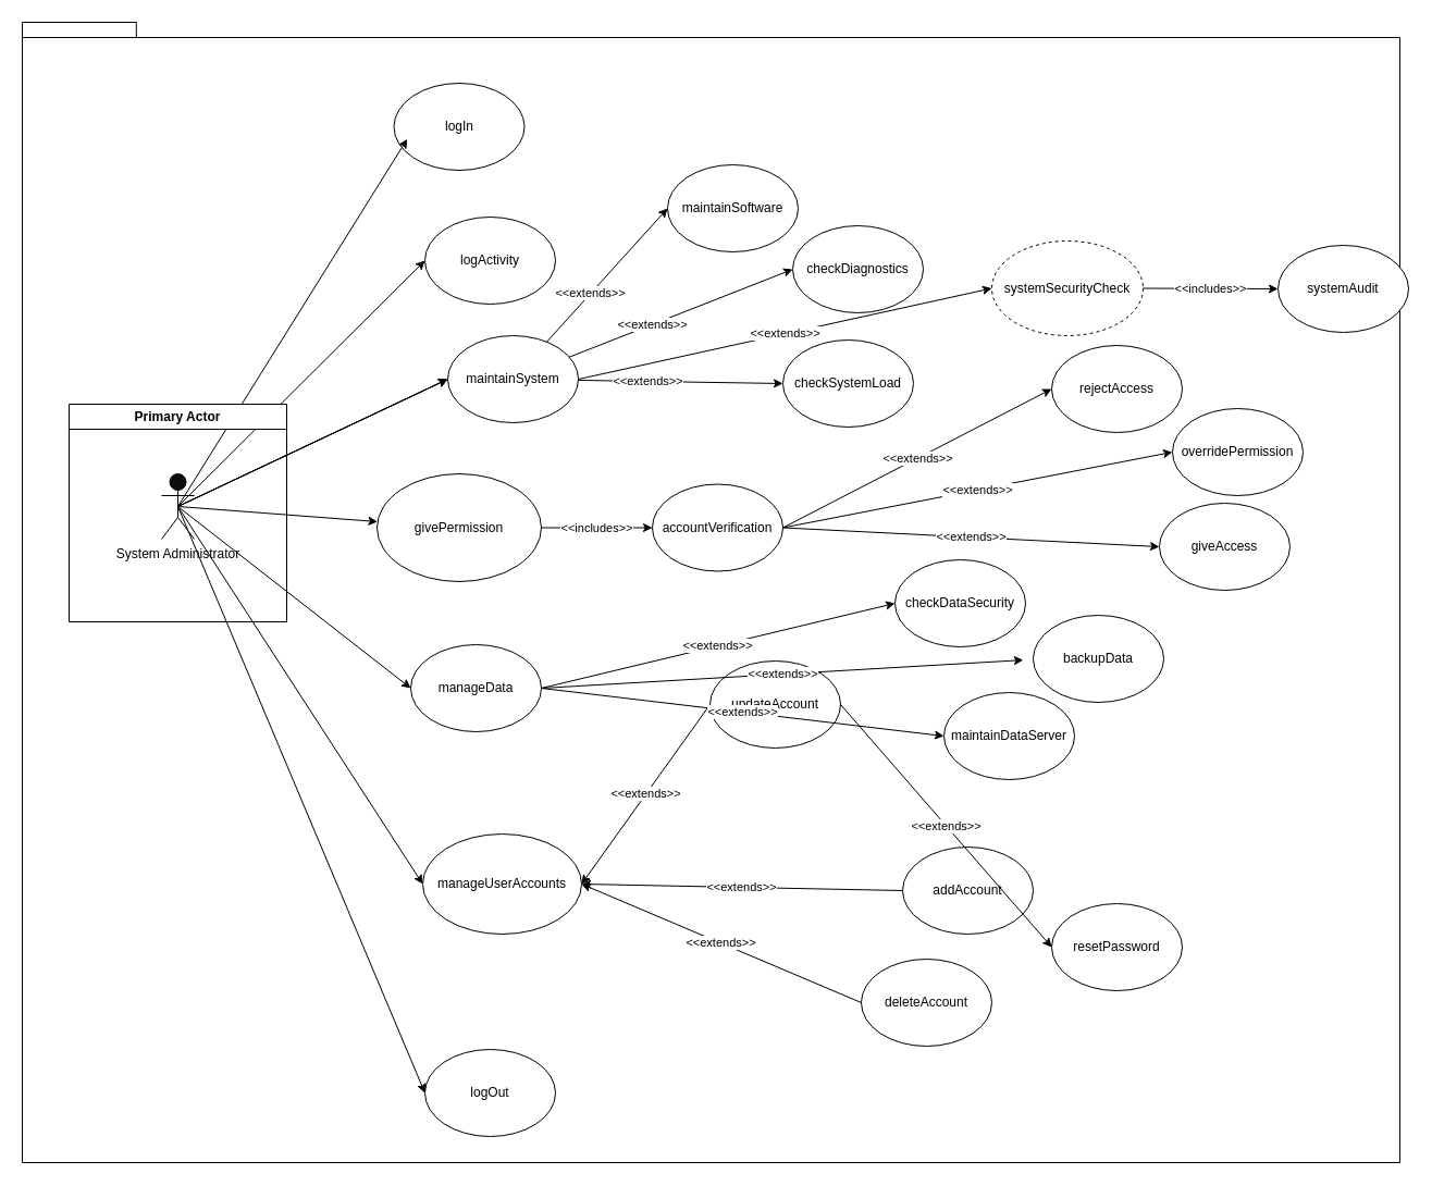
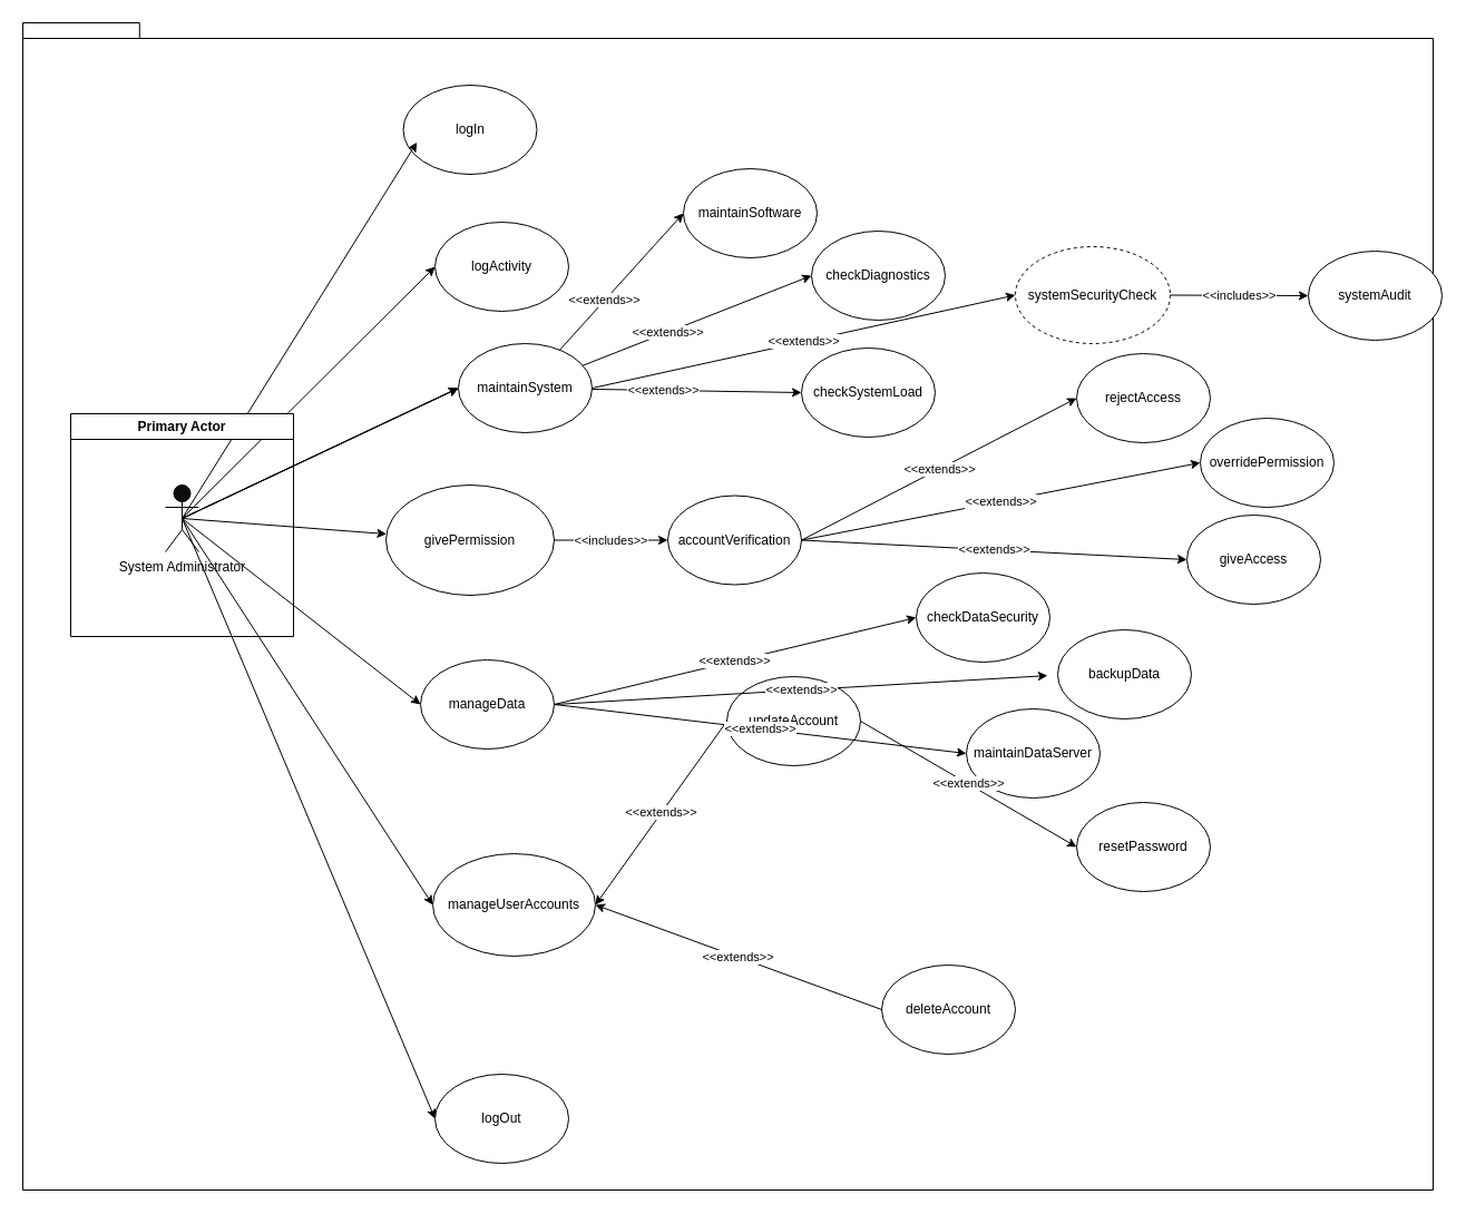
  <mxCell id="0" />
  <mxCell id="1" parent="0" />
  <mxCell id="2" value="" style="shape=folder;fontStyle=1;spacingTop=10;tabWidth=40;tabHeight=14;tabPosition=left;html=1;whiteSpace=wrap;strokeColor=default;fillColor=default;" parent="1" vertex="1"><mxGeometry x="20" y="20" width="1266" height="1048" as="geometry" /></mxCell>
  <mxCell id="3" value="checkSystemLoad" style="ellipse;whiteSpace=wrap;html=1;strokeColor=default;fillColor=default;" parent="1" vertex="1"><mxGeometry x="719" y="312" width="120" height="80" as="geometry" /></mxCell>
  <mxCell id="4" value="maintainSoftware" style="ellipse;whiteSpace=wrap;html=1;strokeColor=default;fillColor=default;" parent="1" vertex="1"><mxGeometry x="613" y="151" width="120" height="80" as="geometry" /></mxCell>
  <mxCell id="5" value="manageUserAccounts" style="ellipse;whiteSpace=wrap;html=1;strokeColor=default;fillColor=default;" parent="1" vertex="1"><mxGeometry x="388" y="766" width="146" height="92" as="geometry" /></mxCell>
- <mxCell id="6" value="addAccount" style="ellipse;whiteSpace=wrap;html=1;strokeColor=default;fillColor=default;" parent="1" vertex="1"><mxGeometry x="829" y="778" width="120" height="80" as="geometry" /></mxCell>
  <mxCell id="7" value="updateAccount" style="ellipse;whiteSpace=wrap;html=1;strokeColor=default;fillColor=default;" parent="1" vertex="1"><mxGeometry x="652" y="607" width="120" height="80" as="geometry" /></mxCell>
- <mxCell id="8" value="deleteAccount" style="ellipse;whiteSpace=wrap;html=1;strokeColor=default;fillColor=default;" parent="1" vertex="1"><mxGeometry x="791" y="881" width="120" height="80" as="geometry" /></mxCell>
+ <mxCell id="8" value="deleteAccount" style="ellipse;whiteSpace=wrap;html=1;strokeColor=default;fillColor=default;" parent="1" vertex="1"><mxGeometry x="791" y="866" width="120" height="80" as="geometry" /></mxCell>
  <mxCell id="9" value="checkDiagnostics" style="ellipse;whiteSpace=wrap;html=1;strokeColor=default;fillColor=default;" parent="1" vertex="1"><mxGeometry x="728" y="207" width="120" height="80" as="geometry" /></mxCell>
  <mxCell id="10" value="manageData" style="ellipse;whiteSpace=wrap;html=1;strokeColor=default;fillColor=default;" parent="1" vertex="1"><mxGeometry x="377" y="592" width="120" height="80" as="geometry" /></mxCell>
  <mxCell id="11" value="logIn" style="ellipse;whiteSpace=wrap;html=1;strokeColor=default;fillColor=default;" parent="1" vertex="1"><mxGeometry x="361.5" y="76" width="120" height="80" as="geometry" /></mxCell>
  <mxCell id="12" value="givePermission" style="ellipse;whiteSpace=wrap;html=1;strokeColor=default;fillColor=default;" parent="1" vertex="1"><mxGeometry x="346" y="435" width="151" height="99" as="geometry" /></mxCell>
  <mxCell id="13" value="" style="endArrow=classic;html=1;rounded=0;entryX=0.102;entryY=0.641;entryDx=0;entryDy=0;entryPerimeter=0;exitX=0.5;exitY=0.5;exitDx=0;exitDy=0;exitPerimeter=0;strokeColor=default;fillColor=default;" parent="1" source="52" target="11" edge="1"><mxGeometry width="50" height="50" relative="1" as="geometry"><mxPoint x="939" y="585" as="sourcePoint" /><mxPoint x="989" y="535" as="targetPoint" /></mxGeometry></mxCell>
  <mxCell id="14" value="&amp;lt;&amp;lt;extends&amp;gt;&amp;gt;" style="endArrow=classic;html=1;rounded=0;exitX=0.5;exitY=0.5;exitDx=0;exitDy=0;exitPerimeter=0;entryX=0;entryY=0.5;entryDx=0;entryDy=0;strokeColor=default;fillColor=default;" parent="1" source="37" target="3" edge="1"><mxGeometry width="50" height="50" relative="1" as="geometry"><mxPoint x="230" y="467" as="sourcePoint" /><mxPoint x="280" y="417" as="targetPoint" /></mxGeometry></mxCell>
  <mxCell id="15" value="" style="endArrow=classic;html=1;rounded=0;exitX=0.5;exitY=0.5;exitDx=0;exitDy=0;exitPerimeter=0;strokeColor=default;fillColor=default;" parent="1" source="52" target="12" edge="1"><mxGeometry width="50" height="50" relative="1" as="geometry"><mxPoint x="179" y="472" as="sourcePoint" /><mxPoint x="240" y="627" as="targetPoint" /></mxGeometry></mxCell>
  <mxCell id="16" value="&amp;lt;&amp;lt;extends&amp;gt;&amp;gt;" style="endArrow=classic;html=1;rounded=0;entryX=0;entryY=0.5;entryDx=0;entryDy=0;exitX=0.5;exitY=0.5;exitDx=0;exitDy=0;exitPerimeter=0;strokeColor=default;fillColor=default;" parent="1" source="37" target="4" edge="1"><mxGeometry width="50" height="50" relative="1" as="geometry"><mxPoint x="189" y="482" as="sourcePoint" /><mxPoint x="272" y="624" as="targetPoint" /></mxGeometry></mxCell>
  <mxCell id="17" value="&amp;lt;&amp;lt;extends&amp;gt;&amp;gt;" style="endArrow=classic;html=1;rounded=0;exitX=0.5;exitY=0.5;exitDx=0;exitDy=0;exitPerimeter=0;entryX=0;entryY=0.5;entryDx=0;entryDy=0;strokeColor=default;fillColor=default;" parent="1" source="37" target="9" edge="1"><mxGeometry width="50" height="50" relative="1" as="geometry"><mxPoint x="199" y="492" as="sourcePoint" /><mxPoint x="282" y="634" as="targetPoint" /></mxGeometry></mxCell>
  <mxCell id="18" value="" style="endArrow=classic;html=1;rounded=0;exitX=0.5;exitY=0.5;exitDx=0;exitDy=0;exitPerimeter=0;entryX=0;entryY=0.5;entryDx=0;entryDy=0;strokeColor=default;fillColor=default;" parent="1" source="52" target="10" edge="1"><mxGeometry width="50" height="50" relative="1" as="geometry"><mxPoint x="209" y="502" as="sourcePoint" /><mxPoint x="292" y="644" as="targetPoint" /></mxGeometry></mxCell>
  <mxCell id="19" value="" style="endArrow=classic;html=1;rounded=0;exitX=0.5;exitY=0.5;exitDx=0;exitDy=0;exitPerimeter=0;entryX=0;entryY=0.5;entryDx=0;entryDy=0;strokeColor=default;fillColor=default;" parent="1" source="52" target="5" edge="1"><mxGeometry width="50" height="50" relative="1" as="geometry"><mxPoint x="219" y="512" as="sourcePoint" /><mxPoint x="302" y="654" as="targetPoint" /></mxGeometry></mxCell>
  <mxCell id="20" value="&amp;lt;&amp;lt;extends&amp;gt;&amp;gt;" style="endArrow=classic;html=1;rounded=0;exitX=0;exitY=0.5;exitDx=0;exitDy=0;entryX=1;entryY=0.5;entryDx=0;entryDy=0;strokeColor=default;fillColor=default;" parent="1" source="7" target="5" edge="1"><mxGeometry width="50" height="50" relative="1" as="geometry"><mxPoint x="867" y="745" as="sourcePoint" /><mxPoint x="917" y="695" as="targetPoint" /></mxGeometry></mxCell>
- <mxCell id="21" value="&amp;lt;&amp;lt;extends&amp;gt;&amp;gt;" style="endArrow=classic;html=1;rounded=0;exitX=0;exitY=0.5;exitDx=0;exitDy=0;entryX=1;entryY=0.5;entryDx=0;entryDy=0;strokeColor=default;fillColor=default;" parent="1" source="6" target="5" edge="1"><mxGeometry width="50" height="50" relative="1" as="geometry"><mxPoint x="635" y="665" as="sourcePoint" /><mxPoint x="533" y="752" as="targetPoint" /></mxGeometry></mxCell>
  <mxCell id="22" value="&amp;lt;&amp;lt;extends&amp;gt;&amp;gt;" style="endArrow=classic;html=1;rounded=0;exitX=0;exitY=0.5;exitDx=0;exitDy=0;entryX=1;entryY=0.5;entryDx=0;entryDy=0;strokeColor=default;fillColor=default;" parent="1" source="8" target="5" edge="1"><mxGeometry width="50" height="50" relative="1" as="geometry"><mxPoint x="641" y="811" as="sourcePoint" /><mxPoint x="533" y="752" as="targetPoint" /></mxGeometry></mxCell>
  <mxCell id="23" value="backupData" style="ellipse;whiteSpace=wrap;html=1;strokeColor=default;fillColor=default;" parent="1" vertex="1"><mxGeometry x="949" y="565" width="120" height="80" as="geometry" /></mxCell>
  <mxCell id="24" value="maintainDataServer" style="ellipse;whiteSpace=wrap;html=1;strokeColor=default;fillColor=default;" parent="1" vertex="1"><mxGeometry x="867" y="636" width="120" height="80" as="geometry" /></mxCell>
  <mxCell id="25" value="checkDataSecurity" style="ellipse;whiteSpace=wrap;html=1;strokeColor=default;fillColor=default;" parent="1" vertex="1"><mxGeometry x="822" y="514" width="120" height="80" as="geometry" /></mxCell>
  <mxCell id="26" value="logOut" style="ellipse;whiteSpace=wrap;html=1;strokeColor=default;fillColor=default;" parent="1" vertex="1"><mxGeometry x="390" y="964" width="120" height="80" as="geometry" /></mxCell>
  <mxCell id="27" value="accountVerification" style="ellipse;whiteSpace=wrap;html=1;strokeColor=default;fillColor=default;" parent="1" vertex="1"><mxGeometry x="599" y="444.5" width="120" height="80" as="geometry" /></mxCell>
  <mxCell id="28" value="giveAccess" style="ellipse;whiteSpace=wrap;html=1;strokeColor=default;fillColor=default;" parent="1" vertex="1"><mxGeometry x="1065" y="462" width="120" height="80" as="geometry" /></mxCell>
  <mxCell id="29" value="rejectAccess" style="ellipse;whiteSpace=wrap;html=1;strokeColor=default;fillColor=default;" parent="1" vertex="1"><mxGeometry x="966" y="317" width="120" height="80" as="geometry" /></mxCell>
  <mxCell id="30" value="&amp;lt;&amp;lt;includes&amp;gt;&amp;gt;" style="endArrow=classic;html=1;rounded=0;exitX=1;exitY=0.5;exitDx=0;exitDy=0;entryX=0;entryY=0.5;entryDx=0;entryDy=0;strokeColor=default;fillColor=default;" parent="1" source="12" target="27" edge="1"><mxGeometry width="50" height="50" relative="1" as="geometry"><mxPoint x="456" y="454" as="sourcePoint" /><mxPoint x="506" y="404" as="targetPoint" /></mxGeometry></mxCell>
  <mxCell id="31" value="&amp;lt;&amp;lt;extends&amp;gt;&amp;gt;" style="endArrow=classic;html=1;rounded=0;exitX=1;exitY=0.5;exitDx=0;exitDy=0;entryX=0;entryY=0.5;entryDx=0;entryDy=0;strokeColor=default;fillColor=default;" parent="1" source="27" target="29" edge="1"><mxGeometry width="50" height="50" relative="1" as="geometry"><mxPoint x="746" y="407" as="sourcePoint" /><mxPoint x="796" y="357" as="targetPoint" /></mxGeometry></mxCell>
  <mxCell id="32" value="&amp;lt;&amp;lt;extends&amp;gt;&amp;gt;" style="endArrow=classic;html=1;rounded=0;exitX=1;exitY=0.5;exitDx=0;exitDy=0;entryX=0;entryY=0.5;entryDx=0;entryDy=0;strokeColor=default;fillColor=default;" parent="1" source="27" target="28" edge="1"><mxGeometry width="50" height="50" relative="1" as="geometry"><mxPoint x="706" y="410" as="sourcePoint" /><mxPoint x="889" y="354" as="targetPoint" /></mxGeometry></mxCell>
  <mxCell id="33" value="" style="endArrow=classic;html=1;rounded=0;entryX=0;entryY=0.5;entryDx=0;entryDy=0;exitX=0.5;exitY=0.5;exitDx=0;exitDy=0;exitPerimeter=0;strokeColor=default;fillColor=default;" parent="1" source="52" target="26" edge="1"><mxGeometry width="50" height="50" relative="1" as="geometry"><mxPoint x="106" y="708" as="sourcePoint" /><mxPoint x="156" y="658" as="targetPoint" /></mxGeometry></mxCell>
  <mxCell id="34" value="" style="endArrow=classic;html=1;rounded=0;entryX=0;entryY=0.5;entryDx=0;entryDy=0;exitX=0.5;exitY=0.5;exitDx=0;exitDy=0;exitPerimeter=0;strokeColor=default;fillColor=default;" parent="1" source="52" target="37" edge="1"><mxGeometry width="50" height="50" relative="1" as="geometry"><mxPoint x="169" y="462" as="sourcePoint" /><mxPoint x="607" y="230" as="targetPoint" /></mxGeometry></mxCell>
  <mxCell id="35" value="" style="endArrow=classic;html=1;rounded=0;exitX=0.5;exitY=0.5;exitDx=0;exitDy=0;exitPerimeter=0;entryX=0;entryY=0.5;entryDx=0;entryDy=0;strokeColor=default;fillColor=default;" parent="1" source="52" target="37" edge="1"><mxGeometry width="50" height="50" relative="1" as="geometry"><mxPoint x="169" y="462" as="sourcePoint" /><mxPoint x="702" y="249" as="targetPoint" /></mxGeometry></mxCell>
  <mxCell id="36" value="" style="endArrow=classic;html=1;rounded=0;exitX=0.5;exitY=0.5;exitDx=0;exitDy=0;exitPerimeter=0;entryX=0;entryY=0.5;entryDx=0;entryDy=0;strokeColor=default;fillColor=default;" parent="1" source="52" target="37" edge="1"><mxGeometry width="50" height="50" relative="1" as="geometry"><mxPoint x="169" y="462" as="sourcePoint" /><mxPoint x="710" y="292" as="targetPoint" /></mxGeometry></mxCell>
  <mxCell id="37" value="maintainSystem" style="ellipse;whiteSpace=wrap;html=1;strokeColor=default;fillColor=default;" parent="1" vertex="1"><mxGeometry x="411" y="308" width="120" height="80" as="geometry" /></mxCell>
  <mxCell id="38" value="&amp;lt;&amp;lt;extends&amp;gt;&amp;gt;" style="endArrow=classic;html=1;rounded=0;exitX=1;exitY=0.5;exitDx=0;exitDy=0;entryX=-0.076;entryY=0.514;entryDx=0;entryDy=0;entryPerimeter=0;strokeColor=default;fillColor=default;" parent="1" source="10" target="23" edge="1"><mxGeometry width="50" height="50" relative="1" as="geometry"><mxPoint x="531" y="585" as="sourcePoint" /><mxPoint x="581" y="535" as="targetPoint" /></mxGeometry></mxCell>
  <mxCell id="39" value="&amp;lt;&amp;lt;extends&amp;gt;&amp;gt;" style="endArrow=classic;html=1;rounded=0;exitX=1;exitY=0.5;exitDx=0;exitDy=0;entryX=0;entryY=0.5;entryDx=0;entryDy=0;strokeColor=default;fillColor=default;" parent="1" source="10" target="24" edge="1"><mxGeometry width="50" height="50" relative="1" as="geometry"><mxPoint x="555" y="683" as="sourcePoint" /><mxPoint x="605" y="633" as="targetPoint" /></mxGeometry></mxCell>
  <mxCell id="40" value="&amp;lt;&amp;lt;extends&amp;gt;&amp;gt;" style="endArrow=classic;html=1;rounded=0;exitX=1;exitY=0.5;exitDx=0;exitDy=0;entryX=0;entryY=0.5;entryDx=0;entryDy=0;strokeColor=default;fillColor=default;" parent="1" source="10" target="25" edge="1"><mxGeometry width="50" height="50" relative="1" as="geometry"><mxPoint x="528" y="573" as="sourcePoint" /><mxPoint x="578" y="523" as="targetPoint" /></mxGeometry></mxCell>
  <mxCell id="41" value="overridePermission" style="ellipse;whiteSpace=wrap;html=1;strokeColor=default;fillColor=default;" parent="1" vertex="1"><mxGeometry x="1077" y="375" width="120" height="80" as="geometry" /></mxCell>
  <mxCell id="42" value="&amp;lt;&amp;lt;extends&amp;gt;&amp;gt;" style="endArrow=classic;html=1;rounded=0;exitX=1;exitY=0.5;exitDx=0;exitDy=0;entryX=0;entryY=0.5;entryDx=0;entryDy=0;strokeColor=default;fillColor=default;" parent="1" source="27" target="41" edge="1"><mxGeometry width="50" height="50" relative="1" as="geometry"><mxPoint x="819" y="439" as="sourcePoint" /><mxPoint x="869" y="389" as="targetPoint" /></mxGeometry></mxCell>
- <mxCell id="43" value="resetPassword" style="ellipse;whiteSpace=wrap;html=1;strokeColor=default;fillColor=default;" parent="1" vertex="1"><mxGeometry x="966" y="830" width="120" height="80" as="geometry" /></mxCell>
+ <mxCell id="43" value="resetPassword" style="ellipse;whiteSpace=wrap;html=1;strokeColor=default;fillColor=default;" parent="1" vertex="1"><mxGeometry x="966" y="720" width="120" height="80" as="geometry" /></mxCell>
  <mxCell id="44" value="&amp;lt;&amp;lt;extends&amp;gt;&amp;gt;" style="endArrow=classic;html=1;rounded=0;exitX=1;exitY=0.5;exitDx=0;exitDy=0;entryX=0;entryY=0.5;entryDx=0;entryDy=0;strokeColor=default;fillColor=default;" parent="1" source="7" target="43" edge="1"><mxGeometry width="50" height="50" relative="1" as="geometry"><mxPoint x="557" y="936" as="sourcePoint" /><mxPoint x="607" y="886" as="targetPoint" /></mxGeometry></mxCell>
  <mxCell id="45" value="systemSecurityCheck" style="ellipse;whiteSpace=wrap;html=1;strokeColor=default;fillColor=default;dashed=1;" parent="1" vertex="1"><mxGeometry x="911" y="221" width="139" height="87" as="geometry" /></mxCell>
  <mxCell id="46" value="&amp;lt;&amp;lt;extends&amp;gt;&amp;gt;" style="endArrow=classic;html=1;rounded=0;exitX=1;exitY=0.5;exitDx=0;exitDy=0;entryX=0;entryY=0.5;entryDx=0;entryDy=0;strokeColor=default;fillColor=default;" parent="1" source="37" target="45" edge="1"><mxGeometry width="50" height="50" relative="1" as="geometry"><mxPoint x="639" y="349" as="sourcePoint" /><mxPoint x="689" y="299" as="targetPoint" /></mxGeometry></mxCell>
  <mxCell id="47" value="systemAudit" style="ellipse;whiteSpace=wrap;html=1;strokeColor=default;fillColor=default;" parent="1" vertex="1"><mxGeometry x="1174" y="225" width="120" height="80" as="geometry" /></mxCell>
  <mxCell id="48" value="&amp;lt;&amp;lt;includes&amp;gt;&amp;gt;" style="endArrow=classic;html=1;rounded=0;exitX=1;exitY=0.5;exitDx=0;exitDy=0;entryX=0;entryY=0.5;entryDx=0;entryDy=0;strokeColor=default;fillColor=default;" parent="1" source="45" target="47" edge="1"><mxGeometry width="50" height="50" relative="1" as="geometry"><mxPoint x="1113" y="217" as="sourcePoint" /><mxPoint x="1163" y="167" as="targetPoint" /></mxGeometry></mxCell>
  <mxCell id="49" value="logActivity" style="ellipse;whiteSpace=wrap;html=1;strokeColor=default;fillColor=default;" parent="1" vertex="1"><mxGeometry x="390" y="199" width="120" height="80" as="geometry" /></mxCell>
  <mxCell id="50" value="" style="endArrow=classic;html=1;rounded=0;entryX=0;entryY=0.5;entryDx=0;entryDy=0;exitX=0.5;exitY=0.5;exitDx=0;exitDy=0;exitPerimeter=0;strokeColor=default;fillColor=default;" parent="1" source="52" target="49" edge="1"><mxGeometry width="50" height="50" relative="1" as="geometry"><mxPoint x="259" y="391" as="sourcePoint" /><mxPoint x="309" y="341" as="targetPoint" /></mxGeometry></mxCell>
  <mxCell id="51" value="Primary Actor" style="swimlane;whiteSpace=wrap;html=1;strokeColor=default;fillColor=default;" vertex="1" parent="1"><mxGeometry x="63" y="371" width="200" height="200" as="geometry"><mxRectangle x="-259" y="112" width="130" height="26" as="alternateBounds" /></mxGeometry></mxCell>
  <mxCell id="52" value="System Administrator&lt;div&gt;&lt;br&gt;&lt;/div&gt;" style="shape=umlActor;verticalLabelPosition=bottom;verticalAlign=top;html=1;outlineConnect=0;strokeColor=default;fillColor=#0D0D0D;" parent="51" vertex="1"><mxGeometry x="85" y="64" width="30" height="60" as="geometry" /></mxCell>
